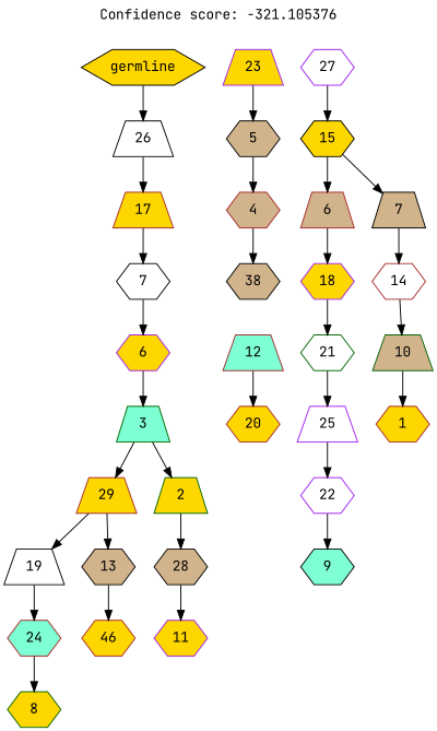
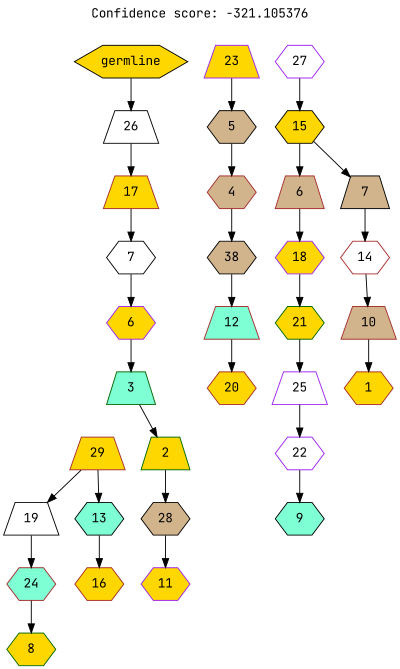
  digraph {
    fontname="JetBrains Mono"
    label="Confidence score: -321.105376"
    labelloc=t
    node [color=black fillcolor=gold fontname="JetBrains Mono" shape=hexagon style=filled]
    edge [fontname="JetBrains Mono"]
    n1 [color=brown fillcolor=aquamarine label=24]
    n2 [color=darkgreen label=8]
    n3 [fillcolor=white label=19 shape=trapezium]
    n4 [color=brown fillcolor=aquamarine label=12 shape=trapezium]
    n5 [color=brown label=20]
    n6 [fillcolor=tan label=38]
    n7 [color=brown fillcolor=tan label=4]
    n8 [fillcolor=tan label=5]
    n9 [color=purple label=23 shape=trapezium]
-   n10 [color=brown label=46]
-   n11 [fillcolor=tan label=13]
+   n10 [color=brown label=16]
+   n11 [fillcolor=aquamarine label=13]
    n12 [color=brown label=29 shape=trapezium]
    n13 [color=purple fillcolor=white label=22]
    n14 [fillcolor=aquamarine label=9]
    n15 [color=purple fillcolor=white label=25 shape=trapezium]
-   n16 [color=darkgreen fillcolor=white label=21]
+   n16 [color=darkgreen label=21]
    n17 [color=purple label=18]
    n18 [color=brown fillcolor=tan label=6 shape=trapezium]
-   n19 [color=darkgreen fillcolor=tan label=10 shape=trapezium]
+   n19 [color=brown fillcolor=tan label=10 shape=trapezium]
    n20 [color=brown label=1]
    n21 [color=brown fillcolor=white label=14]
    n22 [fillcolor=tan label=7 shape=trapezium]
    n23 [label=15]
    n24 [color=purple fillcolor=white label=27]
    n25 [color=purple label=11]
    n26 [fillcolor=tan label=28]
    n27 [color=darkgreen label=2 shape=trapezium]
    n28 [color=darkgreen fillcolor=aquamarine label=3 shape=trapezium]
    n29 [color=purple label=6]
    n30 [fillcolor=white label=7]
    n31 [color=brown label=17 shape=trapezium]
    n32 [fillcolor=white label=26 shape=trapezium]
    n33 [label=germline]
    n1 -> n2
    n3 -> n1
    n4 -> n5
+   n6 -> n4
    n7 -> n6
    n8 -> n7
    n9 -> n8
    n11 -> n10
    n12 -> n3
    n12 -> n11
    n13 -> n14
    n15 -> n13
    n16 -> n15
    n17 -> n16
    n18 -> n17
    n19 -> n20
    n21 -> n19
    n22 -> n21
    n23 -> n18
    n23 -> n22
    n24 -> n23
    n26 -> n25
    n27 -> n26
-   n28 -> n12
    n28 -> n27
    n29 -> n28
    n30 -> n29
    n31 -> n30
    n32 -> n31
    n33 -> n32
  }
